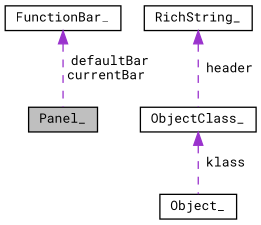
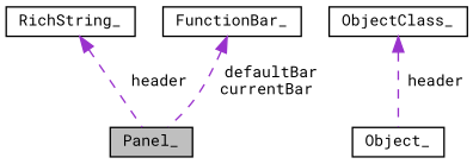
  digraph {
    fontname="Roboto Mono"
    node [color=black fillcolor=white fontname="Roboto Mono" fontsize=10 shape=record style=filled]
    edge [color=darkorchid3 dir=back fontname="Roboto Mono" fontsize=10 labelfontname=Helvetica labelfontsize=10 style=dashed]
    n1 [fillcolor=grey75 fontcolor=black height=0.2 label=Panel_ width=0.4]
    n2 [height=0.2 label=ObjectClass_ width=0.4]
    n3 [height=0.2 label=Object_ width=0.4]
    n4 [height=0.2 label=RichString_ width=0.4]
    n5 [height=0.2 label=FunctionBar_ width=0.4]
-   n2 -> n3 [label=" klass"]
-   n4 -> n2 [label=" header"]
+   n2 -> n3 [label=" header"]
+   n4 -> n1 [label=" header"]
    n5 -> n1 [label=" defaultBar\ncurrentBar"]
  }
